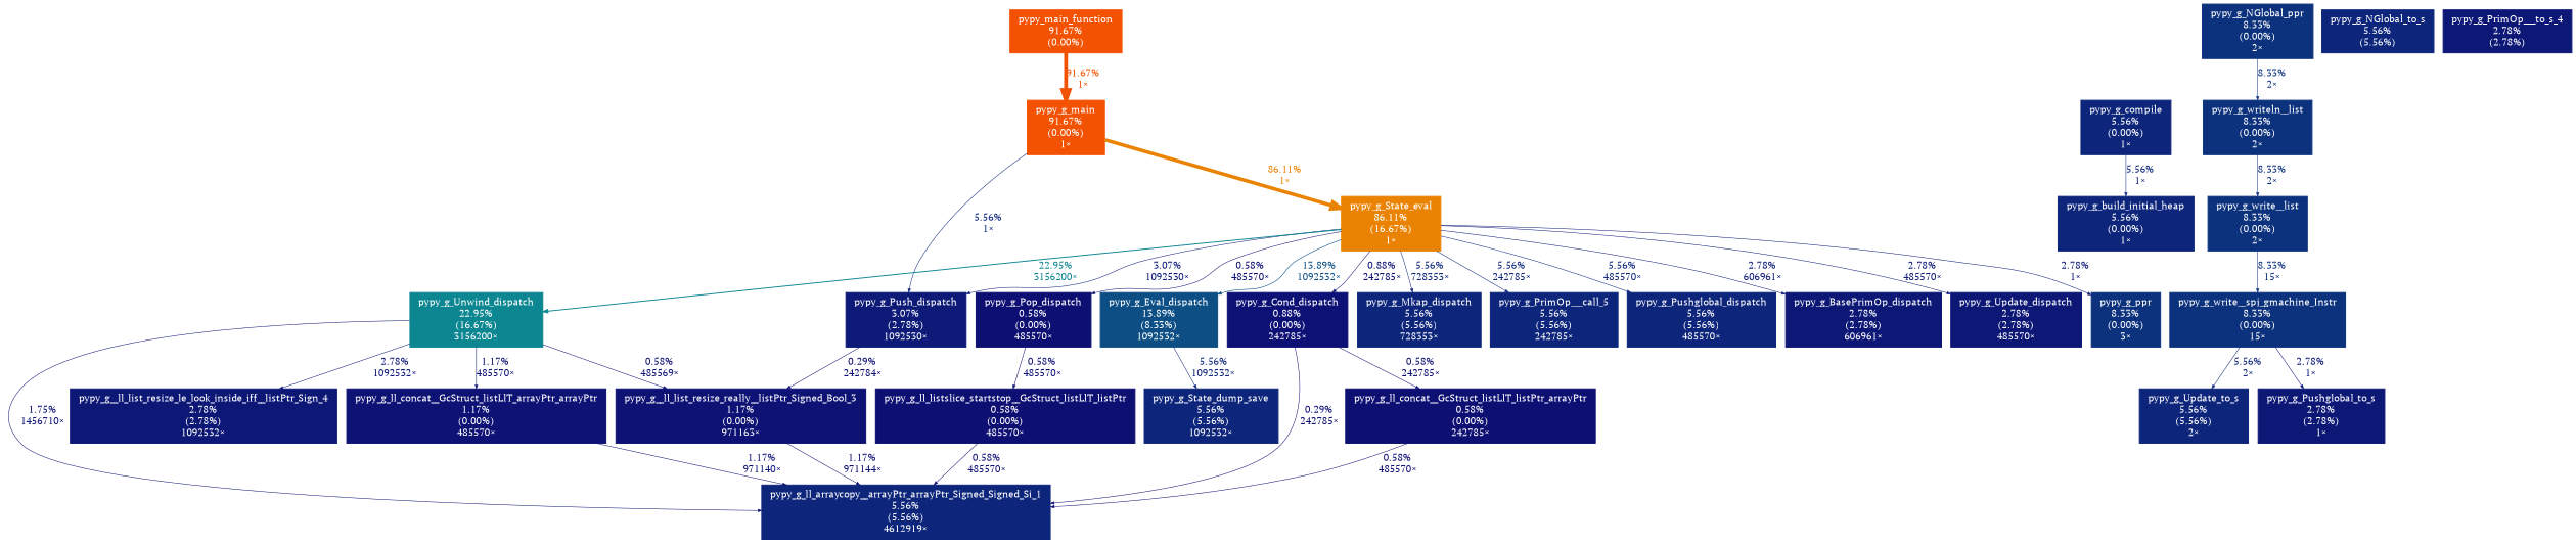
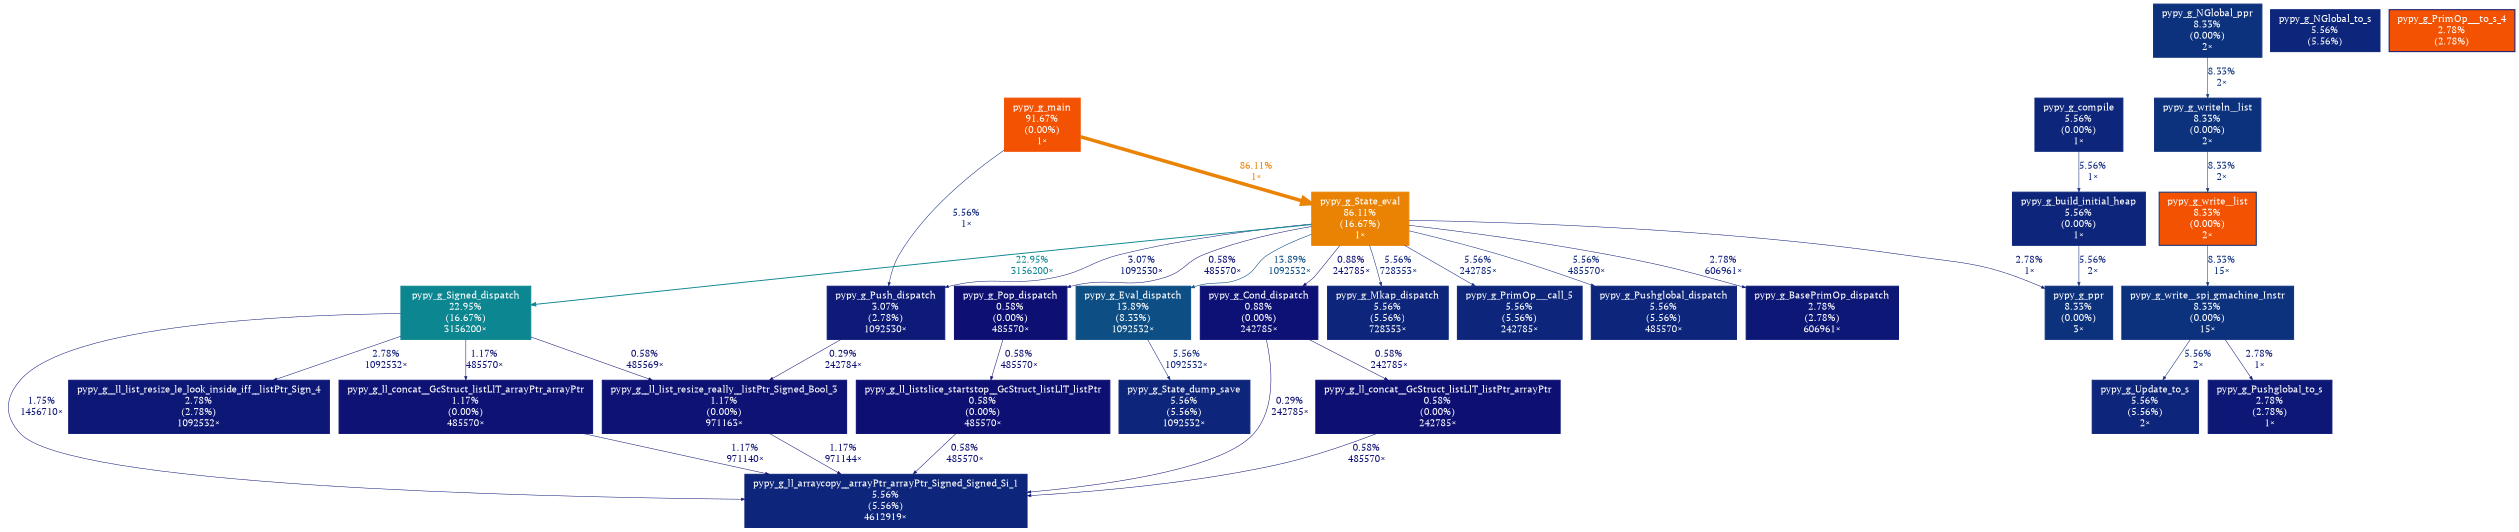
  digraph {
    fontname="PT Serif"
    nodesep=0.125
    ranksep=0.25
    node [color="#0d257a" fontcolor="#ffffff" fontname="PT Serif" fontsize=10.00 shape=box style=filled]
    edge [arrowsize=0.35 color="#0d257a" fontcolor="#0d257a" fontname="PT Serif" fontsize=10.00 labeldistance=0.50 penwidth=0.50]
    n1 [color="#f25202" height=0 label="pypy_g_main\n91.67%\n(0.00%)\n1×" width=0]
    n2 [color="#ea8303" height=0 label="pypy_g_State_eval\n86.11%\n(16.67%)\n1×" width=0]
    n3 [color="#0d1a77" height=0 label="pypy_g_Push_dispatch\n3.07%\n(2.78%)\n1092530×" width=0]
-   n4 [color="#0c8691" height=0 label="pypy_g_Unwind_dispatch\n22.95%\n(16.67%)\n3156200×" width=0]
+   n4 [color="#0c8691" height=0 label="pypy_g_Signed_dispatch\n22.95%\n(16.67%)\n3156200×" width=0]
    n5 [color="#0d4f85" height=0 label="pypy_g_Eval_dispatch\n13.89%\n(8.33%)\n1092532×" width=0]
    n6 [color="#0d327d" height=0 label="pypy_g_ppr\n8.33%\n(0.00%)\n3×" width=0]
    n7 [height=0 label="pypy_g_Mkap_dispatch\n5.56%\n(5.56%)\n728353×" width=0]
    n8 [height=0 label="pypy_g_PrimOp___call_5\n5.56%\n(5.56%)\n242785×" width=0]
    n9 [height=0 label="pypy_g_Pushglobal_dispatch\n5.56%\n(5.56%)\n485570×" width=0]
    n10 [color="#0d1876" height=0 label="pypy_g_BasePrimOp_dispatch\n2.78%\n(2.78%)\n606961×" width=0]
-   n11 [color="#0d1876" height=0 label="pypy_g_Update_dispatch\n2.78%\n(2.78%)\n485570×" width=0]
    n12 [color="#0d1074" height=0 label="pypy_g_Cond_dispatch\n0.88%\n(0.00%)\n242785×" width=0]
    n13 [color="#0d0f73" height=0 label="pypy_g_Pop_dispatch\n0.58%\n(0.00%)\n485570×" width=0]
    n14 [height=0 label="pypy_g_compile\n5.56%\n(0.00%)\n1×" width=0]
    n15 [height=0 label="pypy_g_build_initial_heap\n5.56%\n(0.00%)\n1×" width=0]
    n16 [height=0 label="pypy_g_ll_arraycopy__arrayPtr_arrayPtr_Signed_Signed_Si_1\n5.56%\n(5.56%)\n4612919×" width=0]
    n17 [color="#0d1876" height=0 label="pypy_g__ll_list_resize_le_look_inside_iff__listPtr_Sign_4\n2.78%\n(2.78%)\n1092532×" width=0]
    n18 [color="#0d1274" height=0 label="pypy_g__ll_list_resize_really__listPtr_Signed_Bool_3\n1.17%\n(0.00%)\n971163×" width=0]
    n19 [color="#0d1274" height=0 label="pypy_g_ll_concat__GcStruct_listLlT_arrayPtr_arrayPtr\n1.17%\n(0.00%)\n485570×" width=0]
    n20 [height=0 label="pypy_g_State_dump_save\n5.56%\n(5.56%)\n1092532×" width=0]
    n21 [color="#0d0f73" height=0 label="pypy_g_ll_concat__GcStruct_listLlT_listPtr_arrayPtr\n0.58%\n(0.00%)\n242785×" width=0]
    n22 [color="#0d0f73" height=0 label="pypy_g_ll_listslice_startstop__GcStruct_listLlT_listPtr\n0.58%\n(0.00%)\n485570×" width=0]
-   n23 [color="#f25202" height=0 label="pypy_main_function\n91.67%\n(0.00%)" width=0]
    n24 [color="#0d327d" height=0 label="pypy_g_write__spj_gmachine_Instr\n8.33%\n(0.00%)\n15×" width=0]
    n25 [height=0 label="pypy_g_Update_to_s\n5.56%\n(5.56%)\n2×" width=0]
    n26 [color="#0d1876" height=0 label="pypy_g_Pushglobal_to_s\n2.78%\n(2.78%)\n1×" width=0]
    n27 [color="#0d327d" height=0 label="pypy_g_NGlobal_ppr\n8.33%\n(0.00%)\n2×" width=0]
    n28 [color="#0d327d" height=0 label="pypy_g_writeln__list\n8.33%\n(0.00%)\n2×" width=0]
-   n29 [color="#0d327d" height=0 label="pypy_g_write__list\n8.33%\n(0.00%)\n2×" width=0]
+   n29 [color="#0d327d" height=0 label="pypy_g_write__list\n8.33%\n(0.00%)\n2×" width=0 fillcolor="#f25202"]
    n30 [height=0 label="pypy_g_NGlobal_to_s\n5.56%\n(5.56%)" width=0]
-   n31 [color="#0d1876" height=0 label="pypy_g_PrimOp___to_s_4\n2.78%\n(2.78%)" width=0]
+   n31 [color="#0d1876" height=0 label="pypy_g_PrimOp___to_s_4\n2.78%\n(2.78%)" width=0 fillcolor="#f25202"]
    n1 -> n2 [arrowsize=0.93 color="#ea8303" fontcolor="#ea8303" label="86.11%\n1×" labeldistance=3.44 penwidth=3.44]
    n1 -> n3 [label="5.56%\n1×"]
    n2 -> n3 [color="#0d1a77" fontcolor="#0d1a77" label="3.07%\n1092530×"]
    n2 -> n4 [arrowsize=0.48 color="#0c8691" fontcolor="#0c8691" label="22.95%\n3156200×" labeldistance=0.92 penwidth=0.92]
    n2 -> n5 [arrowsize=0.37 color="#0d4f85" fontcolor="#0d4f85" label="13.89%\n1092532×" labeldistance=0.56 penwidth=0.56]
    n2 -> n6 [color="#0d1876" fontcolor="#0d1876" label="2.78%\n1×"]
    n2 -> n7 [label="5.56%\n728353×"]
    n2 -> n8 [label="5.56%\n242785×"]
    n2 -> n9 [label="5.56%\n485570×"]
    n2 -> n10 [color="#0d1876" fontcolor="#0d1876" label="2.78%\n606961×"]
-   n2 -> n11 [color="#0d1876" fontcolor="#0d1876" label="2.78%\n485570×"]
    n2 -> n12 [color="#0d1074" fontcolor="#0d1074" label="0.88%\n242785×"]
    n2 -> n13 [color="#0d0f73" fontcolor="#0d0f73" label="0.58%\n485570×"]
    n3 -> n18 [color="#0d0e73" fontcolor="#0d0e73" label="0.29%\n242784×"]
    n4 -> n16 [color="#0d1475" fontcolor="#0d1475" label="1.75%\n1456710×"]
    n4 -> n17 [color="#0d1876" fontcolor="#0d1876" label="2.78%\n1092532×"]
    n4 -> n18 [color="#0d0f73" fontcolor="#0d0f73" label="0.58%\n485569×"]
    n4 -> n19 [color="#0d1274" fontcolor="#0d1274" label="1.17%\n485570×"]
    n5 -> n20 [label="5.56%\n1092532×"]
    n12 -> n16 [color="#0d0e73" fontcolor="#0d0e73" label="0.29%\n242785×"]
    n12 -> n21 [color="#0d0f73" fontcolor="#0d0f73" label="0.58%\n242785×"]
    n13 -> n22 [color="#0d0f73" fontcolor="#0d0f73" label="0.58%\n485570×"]
    n14 -> n15 [label="5.56%\n1×"]
+   n15 -> n6 [label="5.56%\n2×"]
    n18 -> n16 [color="#0d1274" fontcolor="#0d1274" label="1.17%\n971144×"]
    n19 -> n16 [color="#0d1274" fontcolor="#0d1274" label="1.17%\n971140×"]
    n21 -> n16 [color="#0d0f73" fontcolor="#0d0f73" label="0.58%\n485570×"]
    n22 -> n16 [color="#0d0f73" fontcolor="#0d0f73" label="0.58%\n485570×"]
-   n23 -> n1 [arrowsize=0.96 color="#f25202" fontcolor="#f25202" label="91.67%\n1×" labeldistance=3.67 penwidth=3.67]
    n24 -> n25 [label="5.56%\n2×"]
    n24 -> n26 [color="#0d1876" fontcolor="#0d1876" label="2.78%\n1×"]
    n27 -> n28 [color="#0d327d" fontcolor="#0d327d" label="8.33%\n2×"]
    n28 -> n29 [color="#0d327d" fontcolor="#0d327d" label="8.33%\n2×"]
    n29 -> n24 [color="#0d327d" fontcolor="#0d327d" label="8.33%\n15×"]
  }
